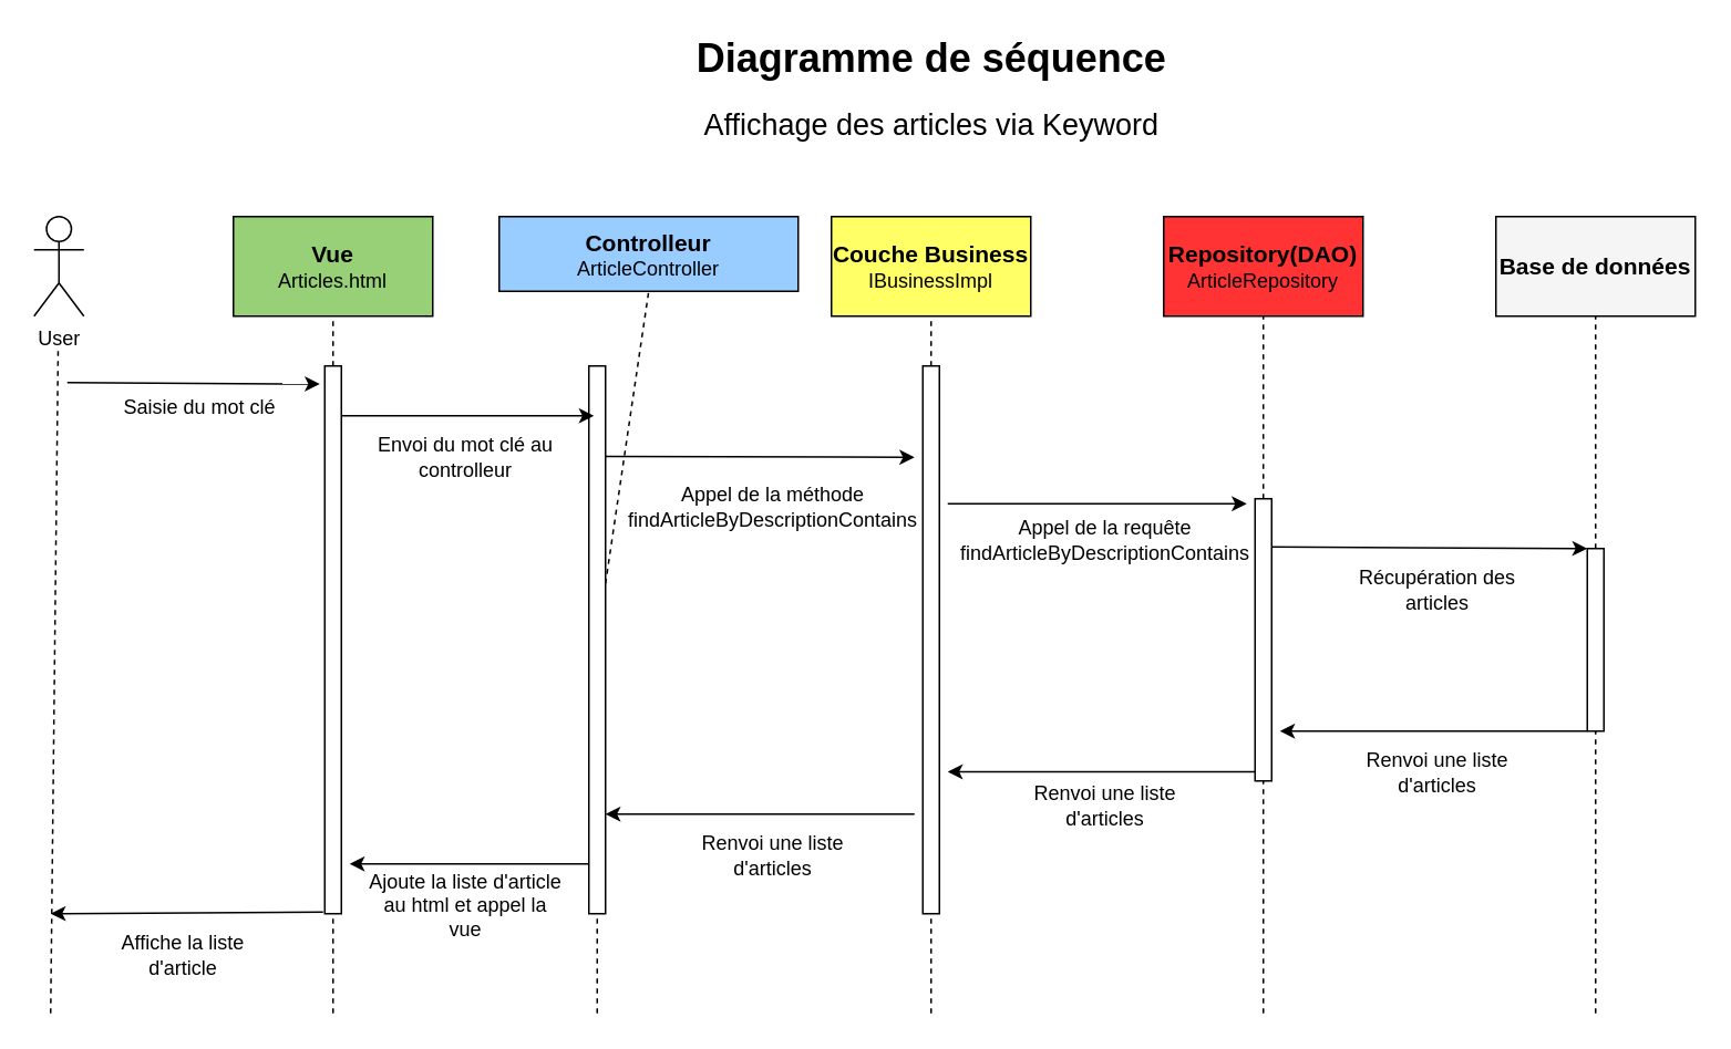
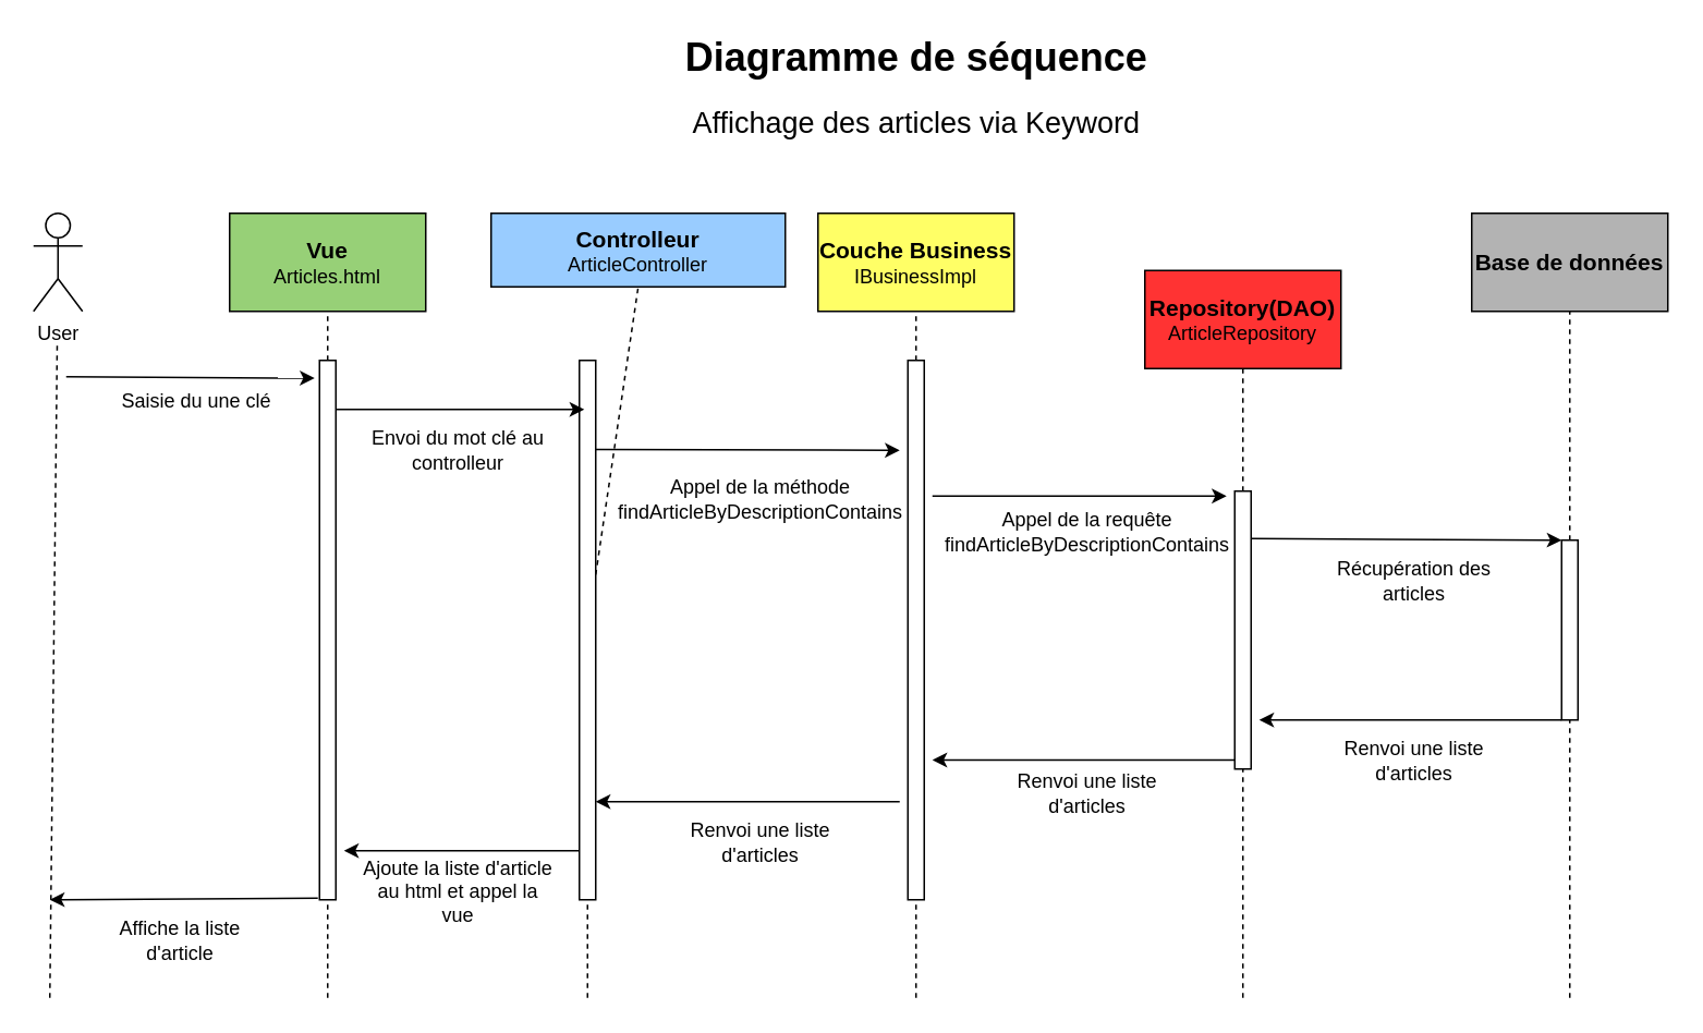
  <mxCell id="0" />
  <mxCell id="1" parent="0" />
  <mxCell id="2" value="&lt;font style=&quot;font-size: 18px;&quot;&gt;Affichage des articles via Keyword&lt;/font&gt;" style="text;html=1;align=center;verticalAlign=middle;whiteSpace=wrap;rounded=0;" vertex="1" parent="1"><mxGeometry x="412.5" y="60" width="295" height="30" as="geometry" /></mxCell>
  <mxCell id="3" value="&lt;font style=&quot;font-size: 24px;&quot;&gt;&lt;b&gt;&lt;font&gt;Diagramme de séquence&lt;/font&gt;&lt;/b&gt;&lt;/font&gt;" style="text;html=1;align=center;verticalAlign=middle;whiteSpace=wrap;rounded=0;" vertex="1" parent="1"><mxGeometry x="407.5" y="20" width="305" height="30" as="geometry" /></mxCell>
  <mxCell id="4" value="User" style="shape=umlActor;verticalLabelPosition=bottom;verticalAlign=top;html=1;outlineConnect=0;" vertex="1" parent="1"><mxGeometry x="20" y="130" width="30" height="60" as="geometry" /></mxCell>
  <mxCell id="5" value="" style="endArrow=none;dashed=1;html=1;rounded=0;" edge="1" parent="1"><mxGeometry width="50" height="50" relative="1" as="geometry"><mxPoint x="30" y="610" as="sourcePoint" /><mxPoint x="34.5" y="210" as="targetPoint" /></mxGeometry></mxCell>
  <mxCell id="6" value="&lt;div&gt;&lt;b&gt;&lt;font style=&quot;font-size: 14px;&quot;&gt;Vue&lt;/font&gt;&lt;/b&gt;&lt;/div&gt;&lt;div&gt;Articles.html&lt;br&gt;&lt;/div&gt;" style="rounded=0;whiteSpace=wrap;html=1;fillColor=#97D077;" vertex="1" parent="1"><mxGeometry x="140" y="130" width="120" height="60" as="geometry" /></mxCell>
  <mxCell id="7" value="" style="endArrow=none;dashed=1;html=1;rounded=0;entryX=0.5;entryY=1;entryDx=0;entryDy=0;" edge="1" parent="1" source="9" target="6"><mxGeometry width="50" height="50" relative="1" as="geometry"><mxPoint x="197.75" y="630" as="sourcePoint" /><mxPoint x="202.25" y="230" as="targetPoint" /></mxGeometry></mxCell>
  <mxCell id="8" value="" style="endArrow=none;dashed=1;html=1;rounded=0;entryX=0.5;entryY=1;entryDx=0;entryDy=0;" edge="1" parent="1" target="9"><mxGeometry width="50" height="50" relative="1" as="geometry"><mxPoint x="200" y="610" as="sourcePoint" /><mxPoint x="200" y="190" as="targetPoint" /></mxGeometry></mxCell>
  <mxCell id="9" value="" style="rounded=0;whiteSpace=wrap;html=1;" vertex="1" parent="1"><mxGeometry x="195" y="220" width="10" height="330" as="geometry" /></mxCell>
  <mxCell id="10" value="&lt;div&gt;&lt;b&gt;&lt;font style=&quot;font-size: 14px;&quot;&gt;Controlleur&lt;/font&gt;&lt;/b&gt;&lt;/div&gt;&lt;div&gt;ArticleController&lt;br&gt;&lt;/div&gt;" style="rounded=0;whiteSpace=wrap;html=1;fillColor=#99CCFF;" vertex="1" parent="1"><mxGeometry x="300" y="130" width="180" height="45" as="geometry" /></mxCell>
  <mxCell id="11" value="" style="endArrow=none;dashed=1;html=1;rounded=0;entryX=0.5;entryY=1;entryDx=0;entryDy=0;" edge="1" parent="1" source="15" target="10"><mxGeometry width="50" height="50" relative="1" as="geometry"><mxPoint x="360" y="620" as="sourcePoint" /><mxPoint x="362.25" y="220" as="targetPoint" /></mxGeometry></mxCell>
  <mxCell id="12" value="" style="endArrow=classic;html=1;rounded=0;entryX=-0.3;entryY=0.033;entryDx=0;entryDy=0;entryPerimeter=0;" edge="1" parent="1" target="9"><mxGeometry width="50" height="50" relative="1" as="geometry"><mxPoint x="40" y="230" as="sourcePoint" /><mxPoint x="140" y="210" as="targetPoint" /></mxGeometry></mxCell>
- <mxCell id="13" value="Saisie du mot clé" style="text;html=1;align=center;verticalAlign=middle;whiteSpace=wrap;rounded=0;" vertex="1" parent="1"><mxGeometry x="60" y="230" width="120" height="30" as="geometry" /></mxCell>
+ <mxCell id="13" value="Saisie du une clé" style="text;html=1;align=center;verticalAlign=middle;whiteSpace=wrap;rounded=0;" vertex="1" parent="1"><mxGeometry x="60" y="230" width="120" height="30" as="geometry" /></mxCell>
  <mxCell id="14" value="" style="endArrow=none;dashed=1;html=1;rounded=0;entryX=0.5;entryY=1;entryDx=0;entryDy=0;" edge="1" parent="1" target="15"><mxGeometry width="50" height="50" relative="1" as="geometry"><mxPoint x="359" y="610" as="sourcePoint" /><mxPoint x="360" y="190" as="targetPoint" /></mxGeometry></mxCell>
  <mxCell id="15" value="" style="rounded=0;whiteSpace=wrap;html=1;" vertex="1" parent="1"><mxGeometry x="354" y="220" width="10" height="330" as="geometry" /></mxCell>
  <mxCell id="16" value="" style="endArrow=classic;html=1;rounded=0;entryX=-0.3;entryY=0.091;entryDx=0;entryDy=0;entryPerimeter=0;" edge="1" parent="1"><mxGeometry width="50" height="50" relative="1" as="geometry"><mxPoint x="205" y="250" as="sourcePoint" /><mxPoint x="357" y="250" as="targetPoint" /></mxGeometry></mxCell>
  <mxCell id="17" value="Envoi du mot clé au controlleur" style="text;html=1;align=center;verticalAlign=middle;whiteSpace=wrap;rounded=0;" vertex="1" parent="1"><mxGeometry x="220" y="260" width="120" height="30" as="geometry" /></mxCell>
  <mxCell id="18" value="&lt;div&gt;&lt;b&gt;&lt;font style=&quot;font-size: 14px;&quot;&gt;Couche Business&lt;/font&gt;&lt;/b&gt;&lt;/div&gt;&lt;div&gt;IBusinessImpl&lt;br&gt;&lt;/div&gt;" style="rounded=0;whiteSpace=wrap;html=1;fillColor=#FFFF66;" vertex="1" parent="1"><mxGeometry x="500" y="130" width="120" height="60" as="geometry" /></mxCell>
  <mxCell id="19" value="" style="endArrow=none;dashed=1;html=1;rounded=0;entryX=0.5;entryY=1;entryDx=0;entryDy=0;" edge="1" parent="1" source="21" target="18"><mxGeometry width="50" height="50" relative="1" as="geometry"><mxPoint x="518.88" y="650" as="sourcePoint" /><mxPoint x="521.13" y="200" as="targetPoint" /></mxGeometry></mxCell>
  <mxCell id="20" value="" style="endArrow=none;dashed=1;html=1;rounded=0;entryX=0.5;entryY=1;entryDx=0;entryDy=0;" edge="1" parent="1" target="21"><mxGeometry width="50" height="50" relative="1" as="geometry"><mxPoint x="560" y="610" as="sourcePoint" /><mxPoint x="571.12" y="330" as="targetPoint" /></mxGeometry></mxCell>
  <mxCell id="21" value="" style="rounded=0;whiteSpace=wrap;html=1;" vertex="1" parent="1"><mxGeometry x="555" y="220" width="10" height="330" as="geometry" /></mxCell>
  <mxCell id="22" value="" style="endArrow=classic;html=1;rounded=0;" edge="1" parent="1"><mxGeometry width="50" height="50" relative="1" as="geometry"><mxPoint x="364" y="274.5" as="sourcePoint" /><mxPoint x="550" y="275" as="targetPoint" /></mxGeometry></mxCell>
  <mxCell id="23" value="&lt;div&gt;Appel de la méthode&lt;/div&gt;&lt;div&gt;findArticleByDescriptionContains&lt;br&gt; &lt;/div&gt;" style="text;html=1;align=center;verticalAlign=middle;whiteSpace=wrap;rounded=0;" vertex="1" parent="1"><mxGeometry x="400" y="290" width="130" height="30" as="geometry" /></mxCell>
- <mxCell id="24" value="&lt;div&gt;&lt;b&gt;&lt;font style=&quot;font-size: 14px;&quot;&gt;Repository(DAO)&lt;/font&gt;&lt;/b&gt;&lt;/div&gt;&lt;div&gt;&lt;font style=&quot;font-size: 12px;&quot;&gt;ArticleRepository&lt;b&gt;&lt;font&gt;&lt;br&gt;&lt;/font&gt;&lt;/b&gt;&lt;/font&gt;&lt;/div&gt;" style="rounded=0;whiteSpace=wrap;html=1;fillColor=#FF3333;" vertex="1" parent="1"><mxGeometry x="700" y="130" width="120" height="60" as="geometry" /></mxCell>
+ <mxCell id="24" value="&lt;div&gt;&lt;b&gt;&lt;font style=&quot;font-size: 14px;&quot;&gt;Repository(DAO)&lt;/font&gt;&lt;/b&gt;&lt;/div&gt;&lt;div&gt;&lt;font style=&quot;font-size: 12px;&quot;&gt;ArticleRepository&lt;b&gt;&lt;font&gt;&lt;br&gt;&lt;/font&gt;&lt;/b&gt;&lt;/font&gt;&lt;/div&gt;" style="rounded=0;whiteSpace=wrap;html=1;fillColor=#FF3333;" vertex="1" parent="1"><mxGeometry x="700" y="165" width="120" height="60" as="geometry" /></mxCell>
  <mxCell id="25" value="" style="endArrow=none;dashed=1;html=1;rounded=0;entryX=0.5;entryY=1;entryDx=0;entryDy=0;" edge="1" parent="1" source="28" target="24"><mxGeometry width="50" height="50" relative="1" as="geometry"><mxPoint x="717.75" y="600" as="sourcePoint" /><mxPoint x="722.25" y="200" as="targetPoint" /></mxGeometry></mxCell>
  <mxCell id="26" value="" style="endArrow=classic;html=1;rounded=0;" edge="1" parent="1"><mxGeometry width="50" height="50" relative="1" as="geometry"><mxPoint x="570" y="303" as="sourcePoint" /><mxPoint x="750" y="303" as="targetPoint" /></mxGeometry></mxCell>
  <mxCell id="27" value="" style="endArrow=none;dashed=1;html=1;rounded=0;entryX=0.5;entryY=1;entryDx=0;entryDy=0;" edge="1" parent="1" target="28"><mxGeometry width="50" height="50" relative="1" as="geometry"><mxPoint x="760" y="610" as="sourcePoint" /><mxPoint x="720" y="190" as="targetPoint" /></mxGeometry></mxCell>
  <mxCell id="28" value="" style="rounded=0;whiteSpace=wrap;html=1;" vertex="1" parent="1"><mxGeometry x="755" y="300" width="10" height="170" as="geometry" /></mxCell>
  <mxCell id="29" value="&lt;div&gt;Appel de la requête&lt;br&gt;&lt;/div&gt;&lt;div&gt;findArticleByDescriptionContains&lt;br&gt; &lt;/div&gt;" style="text;html=1;align=center;verticalAlign=middle;whiteSpace=wrap;rounded=0;" vertex="1" parent="1"><mxGeometry x="600" y="310" width="130" height="30" as="geometry" /></mxCell>
- <mxCell id="30" value="&lt;b&gt;&lt;font style=&quot;font-size: 14px;&quot;&gt;Base de données&lt;/font&gt;&lt;/b&gt;" style="rounded=0;whiteSpace=wrap;html=1;fillColor=#f5f5f5;" vertex="1" parent="1"><mxGeometry x="900" y="130" width="120" height="60" as="geometry" /></mxCell>
+ <mxCell id="30" value="&lt;b&gt;&lt;font style=&quot;font-size: 14px;&quot;&gt;Base de données&lt;/font&gt;&lt;/b&gt;" style="rounded=0;whiteSpace=wrap;html=1;fillColor=#B3B3B3;" vertex="1" parent="1"><mxGeometry x="900" y="130" width="120" height="60" as="geometry" /></mxCell>
  <mxCell id="31" value="" style="endArrow=none;dashed=1;html=1;rounded=0;entryX=0.5;entryY=1;entryDx=0;entryDy=0;" edge="1" parent="1" source="34" target="30"><mxGeometry width="50" height="50" relative="1" as="geometry"><mxPoint x="958" y="650" as="sourcePoint" /><mxPoint x="962.25" y="210" as="targetPoint" /></mxGeometry></mxCell>
  <mxCell id="32" value="" style="endArrow=classic;html=1;rounded=0;entryX=0;entryY=0;entryDx=0;entryDy=0;" edge="1" parent="1" target="34"><mxGeometry width="50" height="50" relative="1" as="geometry"><mxPoint x="765" y="329" as="sourcePoint" /><mxPoint x="917" y="329" as="targetPoint" /></mxGeometry></mxCell>
  <mxCell id="33" value="" style="endArrow=none;dashed=1;html=1;rounded=0;entryX=0.5;entryY=1;entryDx=0;entryDy=0;" edge="1" parent="1" target="34"><mxGeometry width="50" height="50" relative="1" as="geometry"><mxPoint x="960" y="610" as="sourcePoint" /><mxPoint x="960" y="190" as="targetPoint" /></mxGeometry></mxCell>
  <mxCell id="34" value="" style="rounded=0;whiteSpace=wrap;html=1;" vertex="1" parent="1"><mxGeometry x="955" y="330" width="10" height="110" as="geometry" /></mxCell>
  <mxCell id="35" value="Récupération des articles" style="text;html=1;align=center;verticalAlign=middle;whiteSpace=wrap;rounded=0;" vertex="1" parent="1"><mxGeometry x="800" y="340" width="130" height="30" as="geometry" /></mxCell>
  <mxCell id="36" value="" style="endArrow=classic;html=1;rounded=0;exitX=0;exitY=1;exitDx=0;exitDy=0;" edge="1" parent="1" source="34"><mxGeometry width="50" height="50" relative="1" as="geometry"><mxPoint x="790" y="450" as="sourcePoint" /><mxPoint x="770" y="440" as="targetPoint" /></mxGeometry></mxCell>
  <mxCell id="37" value="Renvoi une liste d'articles" style="text;html=1;align=center;verticalAlign=middle;whiteSpace=wrap;rounded=0;" vertex="1" parent="1"><mxGeometry x="600" y="470" width="130" height="30" as="geometry" /></mxCell>
  <mxCell id="38" value="" style="endArrow=classic;html=1;rounded=0;exitX=0;exitY=1;exitDx=0;exitDy=0;" edge="1" parent="1"><mxGeometry width="50" height="50" relative="1" as="geometry"><mxPoint x="755" y="464.5" as="sourcePoint" /><mxPoint x="570" y="464.5" as="targetPoint" /></mxGeometry></mxCell>
  <mxCell id="39" value="Renvoi une liste d'articles" style="text;html=1;align=center;verticalAlign=middle;whiteSpace=wrap;rounded=0;" vertex="1" parent="1"><mxGeometry x="800" y="450" width="130" height="30" as="geometry" /></mxCell>
  <mxCell id="40" value="" style="endArrow=classic;html=1;rounded=0;" edge="1" parent="1"><mxGeometry width="50" height="50" relative="1" as="geometry"><mxPoint x="550" y="490" as="sourcePoint" /><mxPoint x="364" y="490" as="targetPoint" /></mxGeometry></mxCell>
  <mxCell id="41" value="Renvoi une liste d'articles" style="text;html=1;align=center;verticalAlign=middle;whiteSpace=wrap;rounded=0;" vertex="1" parent="1"><mxGeometry x="400" y="500" width="130" height="30" as="geometry" /></mxCell>
  <mxCell id="42" value="" style="endArrow=classic;html=1;rounded=0;" edge="1" parent="1"><mxGeometry width="50" height="50" relative="1" as="geometry"><mxPoint x="354" y="520" as="sourcePoint" /><mxPoint x="210" y="520" as="targetPoint" /></mxGeometry></mxCell>
  <mxCell id="43" value="Ajoute la liste d'article au html et appel la vue" style="text;html=1;align=center;verticalAlign=middle;whiteSpace=wrap;rounded=0;" vertex="1" parent="1"><mxGeometry x="220" y="530" width="120" height="30" as="geometry" /></mxCell>
  <mxCell id="44" value="" style="endArrow=classic;html=1;rounded=0;" edge="1" parent="1"><mxGeometry width="50" height="50" relative="1" as="geometry"><mxPoint x="194" y="549" as="sourcePoint" /><mxPoint x="30" y="550" as="targetPoint" /></mxGeometry></mxCell>
  <mxCell id="45" value="Affiche la liste d'article" style="text;html=1;align=center;verticalAlign=middle;whiteSpace=wrap;rounded=0;" vertex="1" parent="1"><mxGeometry x="50" y="560" width="120" height="30" as="geometry" /></mxCell>
